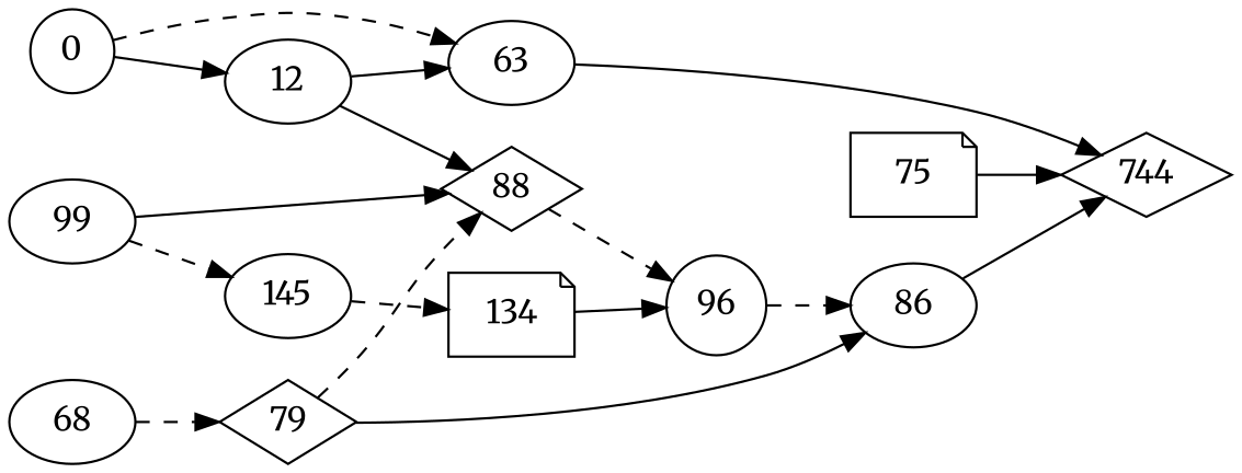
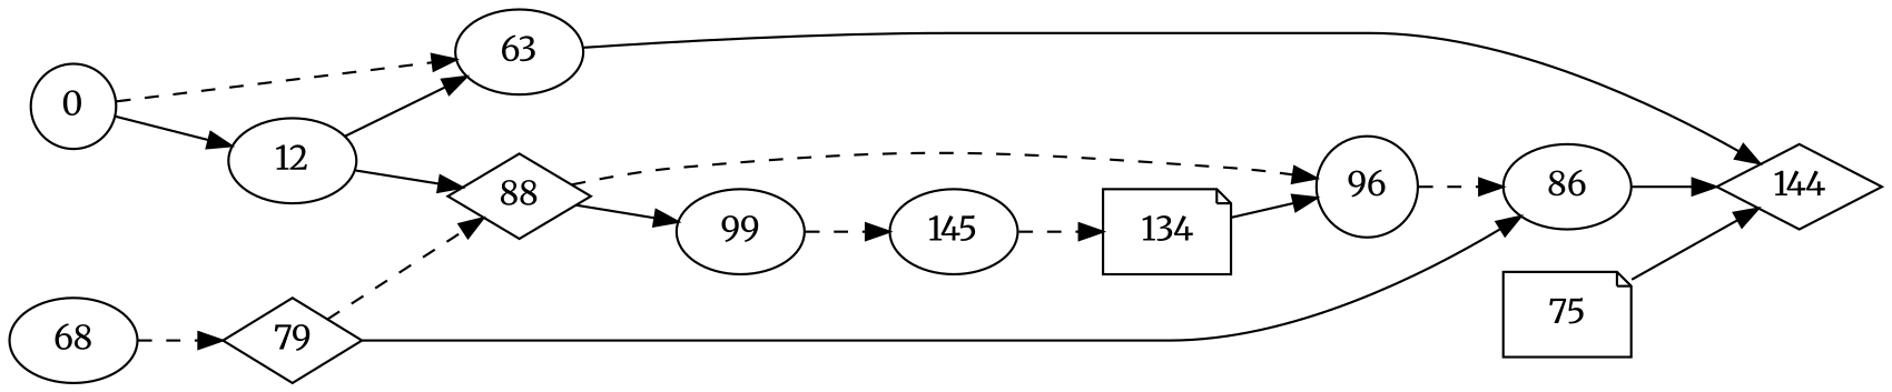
  digraph {
    fontname=Merriweather
    rankdir=LR
    node [fontname=Merriweather shape=ellipse]
    edge [fontname=Merriweather style=solid]
    n1 [label=0 shape=circle]
    n2 [label=12]
    n3 [label=63]
    n4 [label=88 shape=diamond]
-   n5 [label=744 shape=diamond]
+   n5 [label=144 shape=diamond]
    n6 [label=68]
    n7 [label=79 shape=diamond]
    n8 [label=75 shape=note]
    n9 [label=86]
    n10 [label=96 shape=circle]
    n11 [label=99]
    n12 [label=145]
    n13 [label=134 shape=note]
    n1 -> n2
    n1 -> n3 [style=dashed]
    n2 -> n3
    n2 -> n4
    n3 -> n5
    n4 -> n10 [style=dashed]
-   n11 -> n4
+   n4 -> n11
    n6 -> n7 [style=dashed]
    n7 -> n4 [style=dashed]
    n7 -> n9
    n8 -> n5
    n9 -> n5
    n10 -> n9 [style=dashed]
    n11 -> n12 [style=dashed]
    n12 -> n13 [style=dashed]
    n13 -> n10
  }
